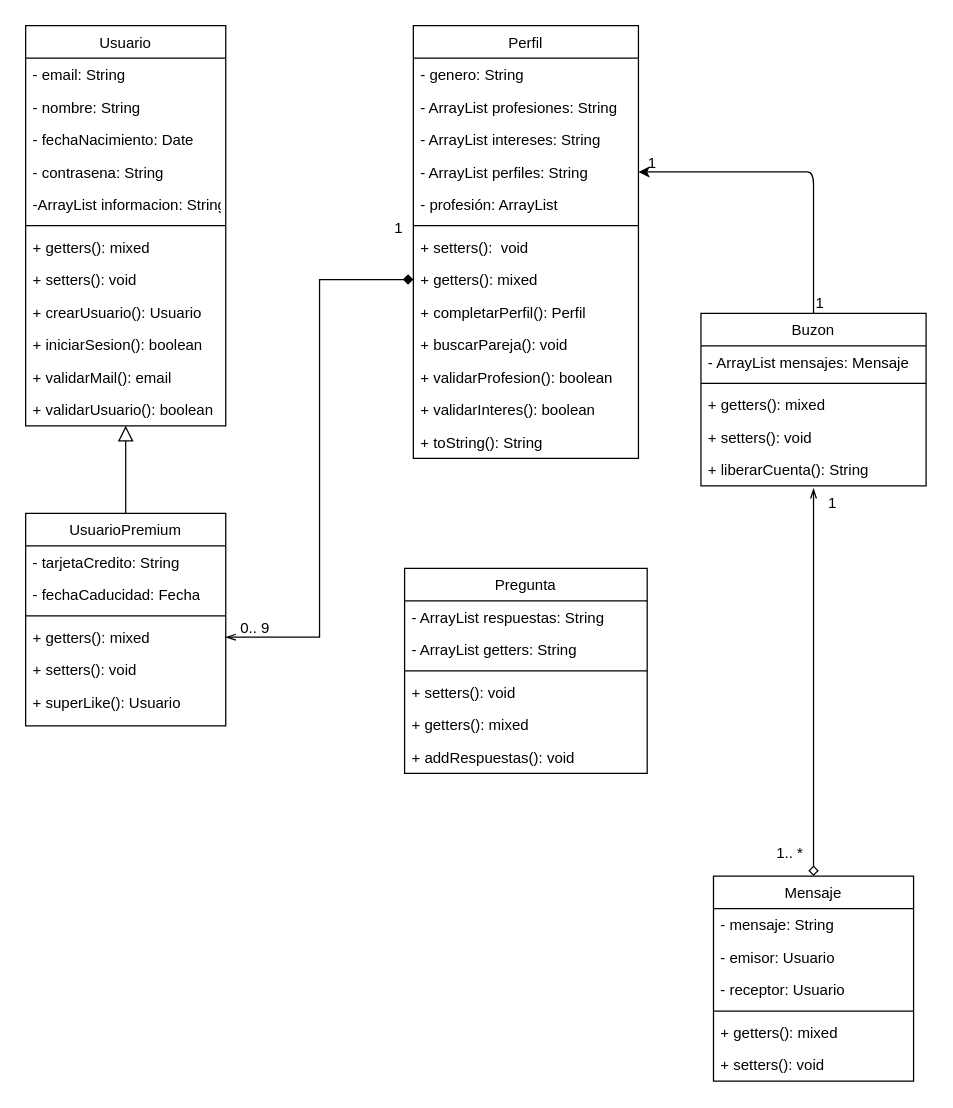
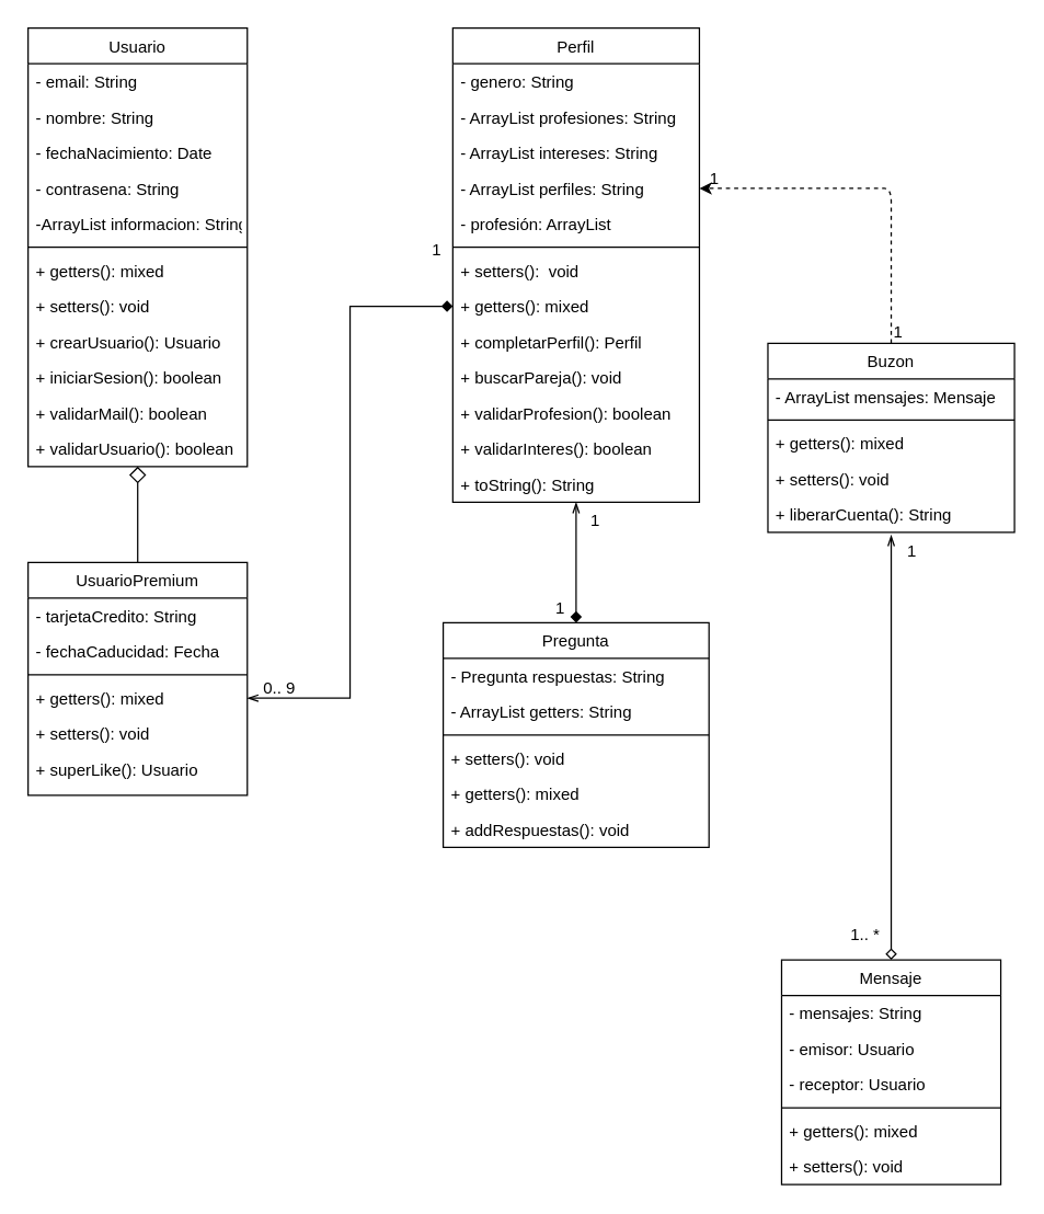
  <mxCell id="0" />
  <mxCell id="1" parent="0" />
- <mxCell id="2" value="" style="endArrow=block;endSize=10;endFill=0;shadow=0;strokeWidth=1;rounded=0;edgeStyle=elbowEdgeStyle;elbow=vertical;" parent="1" source="57" target="3" edge="1"><mxGeometry width="160" relative="1" as="geometry"><mxPoint x="140" y="343" as="sourcePoint" /><mxPoint x="240" y="241" as="targetPoint" /></mxGeometry></mxCell>
+ <mxCell id="2" value="" style="endArrow=diamond;endSize=10;endFill=0;shadow=0;strokeWidth=1;rounded=0;edgeStyle=elbowEdgeStyle;elbow=vertical;" parent="1" source="57" target="3" edge="1"><mxGeometry width="160" relative="1" as="geometry"><mxPoint x="140" y="343" as="sourcePoint" /><mxPoint x="240" y="241" as="targetPoint" /></mxGeometry></mxCell>
  <mxCell id="3" value="Usuario" style="swimlane;fontStyle=0;align=center;verticalAlign=top;childLayout=stackLayout;horizontal=1;startSize=26;horizontalStack=0;resizeParent=1;resizeLast=0;collapsible=1;marginBottom=0;rounded=0;shadow=0;strokeWidth=1;" parent="1" vertex="1"><mxGeometry x="20" y="20" width="160" height="320" as="geometry"><mxRectangle x="230" y="140" width="160" height="26" as="alternateBounds" /></mxGeometry></mxCell>
  <mxCell id="4" value="- email: String" style="text;align=left;verticalAlign=top;spacingLeft=4;spacingRight=4;overflow=hidden;rotatable=0;points=[[0,0.5],[1,0.5]];portConstraint=eastwest;rounded=0;shadow=0;html=0;" parent="3" vertex="1"><mxGeometry y="26" width="160" height="26" as="geometry" /></mxCell>
  <mxCell id="5" value="- nombre: String" style="text;align=left;verticalAlign=top;spacingLeft=4;spacingRight=4;overflow=hidden;rotatable=0;points=[[0,0.5],[1,0.5]];portConstraint=eastwest;" parent="3" vertex="1"><mxGeometry y="52" width="160" height="26" as="geometry" /></mxCell>
  <mxCell id="6" value="- fechaNacimiento: Date" style="text;align=left;verticalAlign=top;spacingLeft=4;spacingRight=4;overflow=hidden;rotatable=0;points=[[0,0.5],[1,0.5]];portConstraint=eastwest;rounded=0;shadow=0;html=0;" parent="3" vertex="1"><mxGeometry y="78" width="160" height="26" as="geometry" /></mxCell>
  <mxCell id="7" value="- contrasena: String" style="text;align=left;verticalAlign=top;spacingLeft=4;spacingRight=4;overflow=hidden;rotatable=0;points=[[0,0.5],[1,0.5]];portConstraint=eastwest;" parent="3" vertex="1"><mxGeometry y="104" width="160" height="26" as="geometry" /></mxCell>
  <mxCell id="8" value="-ArrayList informacion: String" style="text;align=left;verticalAlign=top;spacingLeft=4;spacingRight=4;overflow=hidden;rotatable=0;points=[[0,0.5],[1,0.5]];portConstraint=eastwest;" vertex="1" parent="3"><mxGeometry y="130" width="160" height="26" as="geometry" /></mxCell>
  <mxCell id="9" value="" style="line;html=1;strokeWidth=1;align=left;verticalAlign=middle;spacingTop=-1;spacingLeft=3;spacingRight=3;rotatable=0;labelPosition=right;points=[];portConstraint=eastwest;" parent="3" vertex="1"><mxGeometry y="156" width="160" height="8" as="geometry" /></mxCell>
  <mxCell id="10" value="+ getters(): mixed" style="text;align=left;verticalAlign=top;spacingLeft=4;spacingRight=4;overflow=hidden;rotatable=0;points=[[0,0.5],[1,0.5]];portConstraint=eastwest;rounded=0;shadow=0;html=0;" parent="3" vertex="1"><mxGeometry y="164" width="160" height="26" as="geometry" /></mxCell>
  <mxCell id="11" value="+ setters(): void&#10;" style="text;align=left;verticalAlign=top;spacingLeft=4;spacingRight=4;overflow=hidden;rotatable=0;points=[[0,0.5],[1,0.5]];portConstraint=eastwest;rounded=0;shadow=0;html=0;" parent="3" vertex="1"><mxGeometry y="190" width="160" height="26" as="geometry" /></mxCell>
  <mxCell id="12" value="+ crearUsuario(): Usuario" style="text;align=left;verticalAlign=top;spacingLeft=4;spacingRight=4;overflow=hidden;rotatable=0;points=[[0,0.5],[1,0.5]];portConstraint=eastwest;rounded=0;shadow=0;html=0;" parent="3" vertex="1"><mxGeometry y="216" width="160" height="26" as="geometry" /></mxCell>
  <mxCell id="13" value="+ iniciarSesion(): boolean" style="text;align=left;verticalAlign=top;spacingLeft=4;spacingRight=4;overflow=hidden;rotatable=0;points=[[0,0.5],[1,0.5]];portConstraint=eastwest;rounded=0;shadow=0;html=0;" parent="3" vertex="1"><mxGeometry y="242" width="160" height="26" as="geometry" /></mxCell>
- <mxCell id="14" value="+ validarMail(): email&#10;" style="text;align=left;verticalAlign=top;spacingLeft=4;spacingRight=4;overflow=hidden;rotatable=0;points=[[0,0.5],[1,0.5]];portConstraint=eastwest;rounded=0;shadow=0;html=0;" parent="3" vertex="1"><mxGeometry y="268" width="160" height="26" as="geometry" /></mxCell>
+ <mxCell id="14" value="+ validarMail(): boolean&#10;" style="text;align=left;verticalAlign=top;spacingLeft=4;spacingRight=4;overflow=hidden;rotatable=0;points=[[0,0.5],[1,0.5]];portConstraint=eastwest;rounded=0;shadow=0;html=0;" parent="3" vertex="1"><mxGeometry y="268" width="160" height="26" as="geometry" /></mxCell>
  <mxCell id="15" value="+ validarUsuario(): boolean&#10;" style="text;align=left;verticalAlign=top;spacingLeft=4;spacingRight=4;overflow=hidden;rotatable=0;points=[[0,0.5],[1,0.5]];portConstraint=eastwest;rounded=0;shadow=0;html=0;" parent="3" vertex="1"><mxGeometry y="294" width="160" height="26" as="geometry" /></mxCell>
+ <mxCell id="16" value="" style="endArrow=diamond;shadow=0;strokeWidth=1;strokeColor=#000000;rounded=0;endFill=1;edgeStyle=elbowEdgeStyle;elbow=vertical;startArrow=openThin;startFill=0;entryX=0.5;entryY=0;entryDx=0;entryDy=0;exitX=0.5;exitY=1;exitDx=0;exitDy=0;" parent="1" source="19" target="36" edge="1"><mxGeometry x="0.5" y="41" relative="1" as="geometry"><mxPoint x="420" y="341" as="sourcePoint" /><mxPoint x="491" y="410" as="targetPoint" /><mxPoint x="-40" y="32" as="offset" /><Array as="points"><mxPoint x="490.5" y="374" /></Array></mxGeometry></mxCell>
+ <mxCell id="17" value="1" style="resizable=0;align=left;verticalAlign=bottom;labelBackgroundColor=none;fontSize=12;" parent="16" connectable="0" vertex="1"><mxGeometry x="-1" relative="1" as="geometry"><mxPoint x="9" y="22" as="offset" /></mxGeometry></mxCell>
+ <mxCell id="18" value="1" style="resizable=0;align=right;verticalAlign=bottom;labelBackgroundColor=none;fontSize=12;" parent="16" connectable="0" vertex="1"><mxGeometry x="1" relative="1" as="geometry"><mxPoint x="-7" y="-1.93" as="offset" /></mxGeometry></mxCell>
  <mxCell id="19" value="Perfil" style="swimlane;fontStyle=0;align=center;verticalAlign=top;childLayout=stackLayout;horizontal=1;startSize=26;horizontalStack=0;resizeParent=1;resizeLast=0;collapsible=1;marginBottom=0;rounded=0;shadow=0;strokeWidth=1;" parent="1" vertex="1"><mxGeometry x="330" y="20" width="180" height="346" as="geometry"><mxRectangle x="550" y="140" width="160" height="26" as="alternateBounds" /></mxGeometry></mxCell>
  <mxCell id="20" value="- genero: String" style="text;align=left;verticalAlign=top;spacingLeft=4;spacingRight=4;overflow=hidden;rotatable=0;points=[[0,0.5],[1,0.5]];portConstraint=eastwest;rounded=0;shadow=0;html=0;" parent="19" vertex="1"><mxGeometry y="26" width="180" height="26" as="geometry" /></mxCell>
  <mxCell id="21" value="- ArrayList profesiones: String" style="text;align=left;verticalAlign=top;spacingLeft=4;spacingRight=4;overflow=hidden;rotatable=0;points=[[0,0.5],[1,0.5]];portConstraint=eastwest;rounded=0;shadow=0;html=0;" parent="19" vertex="1"><mxGeometry y="52" width="180" height="26" as="geometry" /></mxCell>
  <mxCell id="22" value="- ArrayList intereses: String" style="text;align=left;verticalAlign=top;spacingLeft=4;spacingRight=4;overflow=hidden;rotatable=0;points=[[0,0.5],[1,0.5]];portConstraint=eastwest;" parent="19" vertex="1"><mxGeometry y="78" width="180" height="26" as="geometry" /></mxCell>
  <mxCell id="23" value="- ArrayList perfiles: String" style="text;align=left;verticalAlign=top;spacingLeft=4;spacingRight=4;overflow=hidden;rotatable=0;points=[[0,0.5],[1,0.5]];portConstraint=eastwest;" parent="19" vertex="1"><mxGeometry y="104" width="180" height="26" as="geometry" /></mxCell>
  <mxCell id="24" value="- profesión: ArrayList" style="text;align=left;verticalAlign=top;spacingLeft=4;spacingRight=4;overflow=hidden;rotatable=0;points=[[0,0.5],[1,0.5]];portConstraint=eastwest;rounded=0;shadow=0;html=0;" parent="19" vertex="1"><mxGeometry y="130" width="180" height="26" as="geometry" /></mxCell>
  <mxCell id="25" value="" style="line;html=1;strokeWidth=1;align=left;verticalAlign=middle;spacingTop=-1;spacingLeft=3;spacingRight=3;rotatable=0;labelPosition=right;points=[];portConstraint=eastwest;" parent="19" vertex="1"><mxGeometry y="156" width="180" height="8" as="geometry" /></mxCell>
  <mxCell id="26" value="+ setters():  void" style="text;align=left;verticalAlign=top;spacingLeft=4;spacingRight=4;overflow=hidden;rotatable=0;points=[[0,0.5],[1,0.5]];portConstraint=eastwest;" parent="19" vertex="1"><mxGeometry y="164" width="180" height="26" as="geometry" /></mxCell>
  <mxCell id="27" value="+ getters(): mixed" style="text;align=left;verticalAlign=top;spacingLeft=4;spacingRight=4;overflow=hidden;rotatable=0;points=[[0,0.5],[1,0.5]];portConstraint=eastwest;" parent="19" vertex="1"><mxGeometry y="190" width="180" height="26" as="geometry" /></mxCell>
  <mxCell id="28" value="+ completarPerfil(): Perfil" style="text;align=left;verticalAlign=top;spacingLeft=4;spacingRight=4;overflow=hidden;rotatable=0;points=[[0,0.5],[1,0.5]];portConstraint=eastwest;" parent="19" vertex="1"><mxGeometry y="216" width="180" height="26" as="geometry" /></mxCell>
  <mxCell id="29" value="+ buscarPareja(): void" style="text;align=left;verticalAlign=top;spacingLeft=4;spacingRight=4;overflow=hidden;rotatable=0;points=[[0,0.5],[1,0.5]];portConstraint=eastwest;" parent="19" vertex="1"><mxGeometry y="242" width="180" height="26" as="geometry" /></mxCell>
  <mxCell id="30" value="+ validarProfesion(): boolean" style="text;align=left;verticalAlign=top;spacingLeft=4;spacingRight=4;overflow=hidden;rotatable=0;points=[[0,0.5],[1,0.5]];portConstraint=eastwest;" parent="19" vertex="1"><mxGeometry y="268" width="180" height="26" as="geometry" /></mxCell>
  <mxCell id="31" value="+ validarInteres(): boolean" style="text;align=left;verticalAlign=top;spacingLeft=4;spacingRight=4;overflow=hidden;rotatable=0;points=[[0,0.5],[1,0.5]];portConstraint=eastwest;" parent="19" vertex="1"><mxGeometry y="294" width="180" height="26" as="geometry" /></mxCell>
  <mxCell id="32" value="+ toString(): String" style="text;align=left;verticalAlign=top;spacingLeft=4;spacingRight=4;overflow=hidden;rotatable=0;points=[[0,0.5],[1,0.5]];portConstraint=eastwest;" parent="19" vertex="1"><mxGeometry y="320" width="180" height="26" as="geometry" /></mxCell>
  <mxCell id="33" value="" style="endArrow=diamond;shadow=0;strokeWidth=1;strokeColor=#000000;rounded=0;endFill=0;edgeStyle=elbowEdgeStyle;elbow=vertical;startArrow=openThin;startFill=0;entryX=0.5;entryY=0;entryDx=0;entryDy=0;" parent="1" target="50" edge="1"><mxGeometry x="0.5" y="41" relative="1" as="geometry"><mxPoint x="650" y="390" as="sourcePoint" /><mxPoint x="502.5" y="883" as="targetPoint" /><mxPoint x="-40" y="32" as="offset" /><Array as="points"><mxPoint x="700" y="690" /><mxPoint x="350.5" y="795" /></Array></mxGeometry></mxCell>
  <mxCell id="34" value="1" style="resizable=0;align=left;verticalAlign=bottom;labelBackgroundColor=none;fontSize=12;" parent="33" connectable="0" vertex="1"><mxGeometry x="-1" relative="1" as="geometry"><mxPoint x="10" y="20" as="offset" /></mxGeometry></mxCell>
  <mxCell id="35" value="1.. *" style="resizable=0;align=right;verticalAlign=bottom;labelBackgroundColor=none;fontSize=12;" parent="33" connectable="0" vertex="1"><mxGeometry x="1" relative="1" as="geometry"><mxPoint x="-7" y="-10" as="offset" /></mxGeometry></mxCell>
  <mxCell id="36" value="Pregunta" style="swimlane;fontStyle=0;align=center;verticalAlign=top;childLayout=stackLayout;horizontal=1;startSize=26;horizontalStack=0;resizeParent=1;resizeParentMax=0;resizeLast=0;collapsible=1;marginBottom=0;" parent="1" vertex="1"><mxGeometry x="323" y="454" width="194" height="164" as="geometry" /></mxCell>
- <mxCell id="37" value="- ArrayList respuestas: String" style="text;strokeColor=none;fillColor=none;align=left;verticalAlign=top;spacingLeft=4;spacingRight=4;overflow=hidden;rotatable=0;points=[[0,0.5],[1,0.5]];portConstraint=eastwest;" parent="36" vertex="1"><mxGeometry y="26" width="194" height="26" as="geometry" /></mxCell>
+ <mxCell id="37" value="- Pregunta respuestas: String" style="text;strokeColor=none;fillColor=none;align=left;verticalAlign=top;spacingLeft=4;spacingRight=4;overflow=hidden;rotatable=0;points=[[0,0.5],[1,0.5]];portConstraint=eastwest;" parent="36" vertex="1"><mxGeometry y="26" width="194" height="26" as="geometry" /></mxCell>
  <mxCell id="38" value="- ArrayList getters: String" style="text;strokeColor=none;fillColor=none;align=left;verticalAlign=top;spacingLeft=4;spacingRight=4;overflow=hidden;rotatable=0;points=[[0,0.5],[1,0.5]];portConstraint=eastwest;" parent="36" vertex="1"><mxGeometry y="52" width="194" height="26" as="geometry" /></mxCell>
  <mxCell id="39" value="" style="line;strokeWidth=1;fillColor=none;align=left;verticalAlign=middle;spacingTop=-1;spacingLeft=3;spacingRight=3;rotatable=0;labelPosition=right;points=[];portConstraint=eastwest;" parent="36" vertex="1"><mxGeometry y="78" width="194" height="8" as="geometry" /></mxCell>
  <mxCell id="40" value="+ setters(): void&#10;" style="text;strokeColor=none;fillColor=none;align=left;verticalAlign=top;spacingLeft=4;spacingRight=4;overflow=hidden;rotatable=0;points=[[0,0.5],[1,0.5]];portConstraint=eastwest;" parent="36" vertex="1"><mxGeometry y="86" width="194" height="26" as="geometry" /></mxCell>
  <mxCell id="41" value="+ getters(): mixed&#10;" style="text;strokeColor=none;fillColor=none;align=left;verticalAlign=top;spacingLeft=4;spacingRight=4;overflow=hidden;rotatable=0;points=[[0,0.5],[1,0.5]];portConstraint=eastwest;" parent="36" vertex="1"><mxGeometry y="112" width="194" height="26" as="geometry" /></mxCell>
  <mxCell id="42" value="+ addRespuestas(): void" style="text;strokeColor=none;fillColor=none;align=left;verticalAlign=top;spacingLeft=4;spacingRight=4;overflow=hidden;rotatable=0;points=[[0,0.5],[1,0.5]];portConstraint=eastwest;" parent="36" vertex="1"><mxGeometry y="138" width="194" height="26" as="geometry" /></mxCell>
- <mxCell id="43" value="" style="endArrow=classic;html=1;fontColor=#000000;exitX=0.5;exitY=0;exitDx=0;exitDy=0;entryX=1;entryY=0.5;entryDx=0;entryDy=0;" parent="1" source="44" target="23" edge="1"><mxGeometry width="50" height="50" relative="1" as="geometry"><mxPoint x="640" y="250" as="sourcePoint" /><mxPoint x="640" y="130" as="targetPoint" /><Array as="points"><mxPoint x="650" y="137" /><mxPoint x="640" y="137" /></Array></mxGeometry></mxCell>
+ <mxCell id="43" value="" style="endArrow=classic;html=1;fontColor=#000000;exitX=0.5;exitY=0;exitDx=0;exitDy=0;entryX=1;entryY=0.5;entryDx=0;entryDy=0;dashed=1;" parent="1" source="44" target="23" edge="1"><mxGeometry width="50" height="50" relative="1" as="geometry"><mxPoint x="640" y="250" as="sourcePoint" /><mxPoint x="640" y="130" as="targetPoint" /><Array as="points"><mxPoint x="650" y="137" /><mxPoint x="640" y="137" /></Array></mxGeometry></mxCell>
  <mxCell id="44" value="Buzon" style="swimlane;fontStyle=0;align=center;verticalAlign=top;childLayout=stackLayout;horizontal=1;startSize=26;horizontalStack=0;resizeParent=1;resizeParentMax=0;resizeLast=0;collapsible=1;marginBottom=0;fontColor=#000000;" parent="1" vertex="1"><mxGeometry x="560" y="250" width="180" height="138" as="geometry" /></mxCell>
  <mxCell id="45" value="- ArrayList mensajes: Mensaje" style="text;strokeColor=none;fillColor=none;align=left;verticalAlign=top;spacingLeft=4;spacingRight=4;overflow=hidden;rotatable=0;points=[[0,0.5],[1,0.5]];portConstraint=eastwest;" parent="44" vertex="1"><mxGeometry y="26" width="180" height="26" as="geometry" /></mxCell>
  <mxCell id="46" value="" style="line;strokeWidth=1;fillColor=none;align=left;verticalAlign=middle;spacingTop=-1;spacingLeft=3;spacingRight=3;rotatable=0;labelPosition=right;points=[];portConstraint=eastwest;" parent="44" vertex="1"><mxGeometry y="52" width="180" height="8" as="geometry" /></mxCell>
  <mxCell id="47" value="+ getters(): mixed" style="text;strokeColor=none;fillColor=none;align=left;verticalAlign=top;spacingLeft=4;spacingRight=4;overflow=hidden;rotatable=0;points=[[0,0.5],[1,0.5]];portConstraint=eastwest;" parent="44" vertex="1"><mxGeometry y="60" width="180" height="26" as="geometry" /></mxCell>
  <mxCell id="48" value="+ setters(): void" style="text;strokeColor=none;fillColor=none;align=left;verticalAlign=top;spacingLeft=4;spacingRight=4;overflow=hidden;rotatable=0;points=[[0,0.5],[1,0.5]];portConstraint=eastwest;" parent="44" vertex="1"><mxGeometry y="86" width="180" height="26" as="geometry" /></mxCell>
  <mxCell id="49" value="+ liberarCuenta(): String" style="text;strokeColor=none;fillColor=none;align=left;verticalAlign=top;spacingLeft=4;spacingRight=4;overflow=hidden;rotatable=0;points=[[0,0.5],[1,0.5]];portConstraint=eastwest;" parent="44" vertex="1"><mxGeometry y="112" width="180" height="26" as="geometry" /></mxCell>
  <mxCell id="50" value="Mensaje" style="swimlane;fontStyle=0;align=center;verticalAlign=top;childLayout=stackLayout;horizontal=1;startSize=26;horizontalStack=0;resizeParent=1;resizeParentMax=0;resizeLast=0;collapsible=1;marginBottom=0;fontColor=#000000;" parent="1" vertex="1"><mxGeometry x="570" y="700" width="160" height="164" as="geometry" /></mxCell>
- <mxCell id="51" value="- mensaje: String&#10;" style="text;strokeColor=none;fillColor=none;align=left;verticalAlign=top;spacingLeft=4;spacingRight=4;overflow=hidden;rotatable=0;points=[[0,0.5],[1,0.5]];portConstraint=eastwest;" parent="50" vertex="1"><mxGeometry y="26" width="160" height="26" as="geometry" /></mxCell>
+ <mxCell id="51" value="- mensajes: String&#10;" style="text;strokeColor=none;fillColor=none;align=left;verticalAlign=top;spacingLeft=4;spacingRight=4;overflow=hidden;rotatable=0;points=[[0,0.5],[1,0.5]];portConstraint=eastwest;" parent="50" vertex="1"><mxGeometry y="26" width="160" height="26" as="geometry" /></mxCell>
  <mxCell id="52" value="- emisor: Usuario" style="text;strokeColor=none;fillColor=none;align=left;verticalAlign=top;spacingLeft=4;spacingRight=4;overflow=hidden;rotatable=0;points=[[0,0.5],[1,0.5]];portConstraint=eastwest;" parent="50" vertex="1"><mxGeometry y="52" width="160" height="26" as="geometry" /></mxCell>
  <mxCell id="53" value="- receptor: Usuario" style="text;strokeColor=none;fillColor=none;align=left;verticalAlign=top;spacingLeft=4;spacingRight=4;overflow=hidden;rotatable=0;points=[[0,0.5],[1,0.5]];portConstraint=eastwest;" parent="50" vertex="1"><mxGeometry y="78" width="160" height="26" as="geometry" /></mxCell>
  <mxCell id="54" value="" style="line;strokeWidth=1;fillColor=none;align=left;verticalAlign=middle;spacingTop=-1;spacingLeft=3;spacingRight=3;rotatable=0;labelPosition=right;points=[];portConstraint=eastwest;" parent="50" vertex="1"><mxGeometry y="104" width="160" height="8" as="geometry" /></mxCell>
  <mxCell id="55" value="+ getters(): mixed" style="text;strokeColor=none;fillColor=none;align=left;verticalAlign=top;spacingLeft=4;spacingRight=4;overflow=hidden;rotatable=0;points=[[0,0.5],[1,0.5]];portConstraint=eastwest;" parent="50" vertex="1"><mxGeometry y="112" width="160" height="26" as="geometry" /></mxCell>
  <mxCell id="56" value="+ setters(): void" style="text;strokeColor=none;fillColor=none;align=left;verticalAlign=top;spacingLeft=4;spacingRight=4;overflow=hidden;rotatable=0;points=[[0,0.5],[1,0.5]];portConstraint=eastwest;" parent="50" vertex="1"><mxGeometry y="138" width="160" height="26" as="geometry" /></mxCell>
  <mxCell id="57" value="UsuarioPremium" style="swimlane;fontStyle=0;align=center;verticalAlign=top;childLayout=stackLayout;horizontal=1;startSize=26;horizontalStack=0;resizeParent=1;resizeLast=0;collapsible=1;marginBottom=0;rounded=0;shadow=0;strokeWidth=1;" parent="1" vertex="1"><mxGeometry x="20" y="410" width="160" height="170" as="geometry"><mxRectangle x="340" y="380" width="170" height="26" as="alternateBounds" /></mxGeometry></mxCell>
  <mxCell id="58" value="- tarjetaCredito: String" style="text;align=left;verticalAlign=top;spacingLeft=4;spacingRight=4;overflow=hidden;rotatable=0;points=[[0,0.5],[1,0.5]];portConstraint=eastwest;" parent="57" vertex="1"><mxGeometry y="26" width="160" height="26" as="geometry" /></mxCell>
  <mxCell id="59" value="- fechaCaducidad: Fecha" style="text;align=left;verticalAlign=top;spacingLeft=4;spacingRight=4;overflow=hidden;rotatable=0;points=[[0,0.5],[1,0.5]];portConstraint=eastwest;" parent="57" vertex="1"><mxGeometry y="52" width="160" height="26" as="geometry" /></mxCell>
  <mxCell id="60" value="" style="line;html=1;strokeWidth=1;align=left;verticalAlign=middle;spacingTop=-1;spacingLeft=3;spacingRight=3;rotatable=0;labelPosition=right;points=[];portConstraint=eastwest;" parent="57" vertex="1"><mxGeometry y="78" width="160" height="8" as="geometry" /></mxCell>
  <mxCell id="61" value="+ getters(): mixed" style="text;align=left;verticalAlign=top;spacingLeft=4;spacingRight=4;overflow=hidden;rotatable=0;points=[[0,0.5],[1,0.5]];portConstraint=eastwest;" parent="57" vertex="1"><mxGeometry y="86" width="160" height="26" as="geometry" /></mxCell>
  <mxCell id="62" value="+ setters(): void" style="text;align=left;verticalAlign=top;spacingLeft=4;spacingRight=4;overflow=hidden;rotatable=0;points=[[0,0.5],[1,0.5]];portConstraint=eastwest;" parent="57" vertex="1"><mxGeometry y="112" width="160" height="26" as="geometry" /></mxCell>
  <mxCell id="63" value="+ superLike(): Usuario" style="text;align=left;verticalAlign=top;spacingLeft=4;spacingRight=4;overflow=hidden;rotatable=0;points=[[0,0.5],[1,0.5]];portConstraint=eastwest;" parent="57" vertex="1"><mxGeometry y="138" width="160" height="22" as="geometry" /></mxCell>
  <mxCell id="64" style="edgeStyle=orthogonalEdgeStyle;rounded=0;orthogonalLoop=1;jettySize=auto;html=1;exitX=0;exitY=0.5;exitDx=0;exitDy=0;entryX=1;entryY=0.5;entryDx=0;entryDy=0;startArrow=diamond;startFill=1;endArrow=openThin;endFill=0;fontColor=#000000;" parent="1" source="27" target="61" edge="1"><mxGeometry relative="1" as="geometry" /></mxCell>
  <mxCell id="65" value="1" style="resizable=0;align=right;verticalAlign=bottom;labelBackgroundColor=none;fontSize=12;" parent="1" connectable="0" vertex="1"><mxGeometry x="323" y="190" as="geometry" /></mxCell>
  <mxCell id="66" value="0.. 9" style="resizable=0;align=left;verticalAlign=bottom;labelBackgroundColor=none;fontSize=12;" parent="1" connectable="0" vertex="1"><mxGeometry x="190" y="510" as="geometry" /></mxCell>
  <mxCell id="67" value="1" style="resizable=0;align=left;verticalAlign=bottom;labelBackgroundColor=none;fontSize=12;" parent="1" connectable="0" vertex="1"><mxGeometry x="650" y="250" as="geometry" /></mxCell>
  <mxCell id="68" value="1" style="resizable=0;align=left;verticalAlign=bottom;labelBackgroundColor=none;fontSize=12;" parent="1" connectable="0" vertex="1"><mxGeometry x="220" y="163" as="geometry"><mxPoint x="296" y="-25" as="offset" /></mxGeometry></mxCell>
